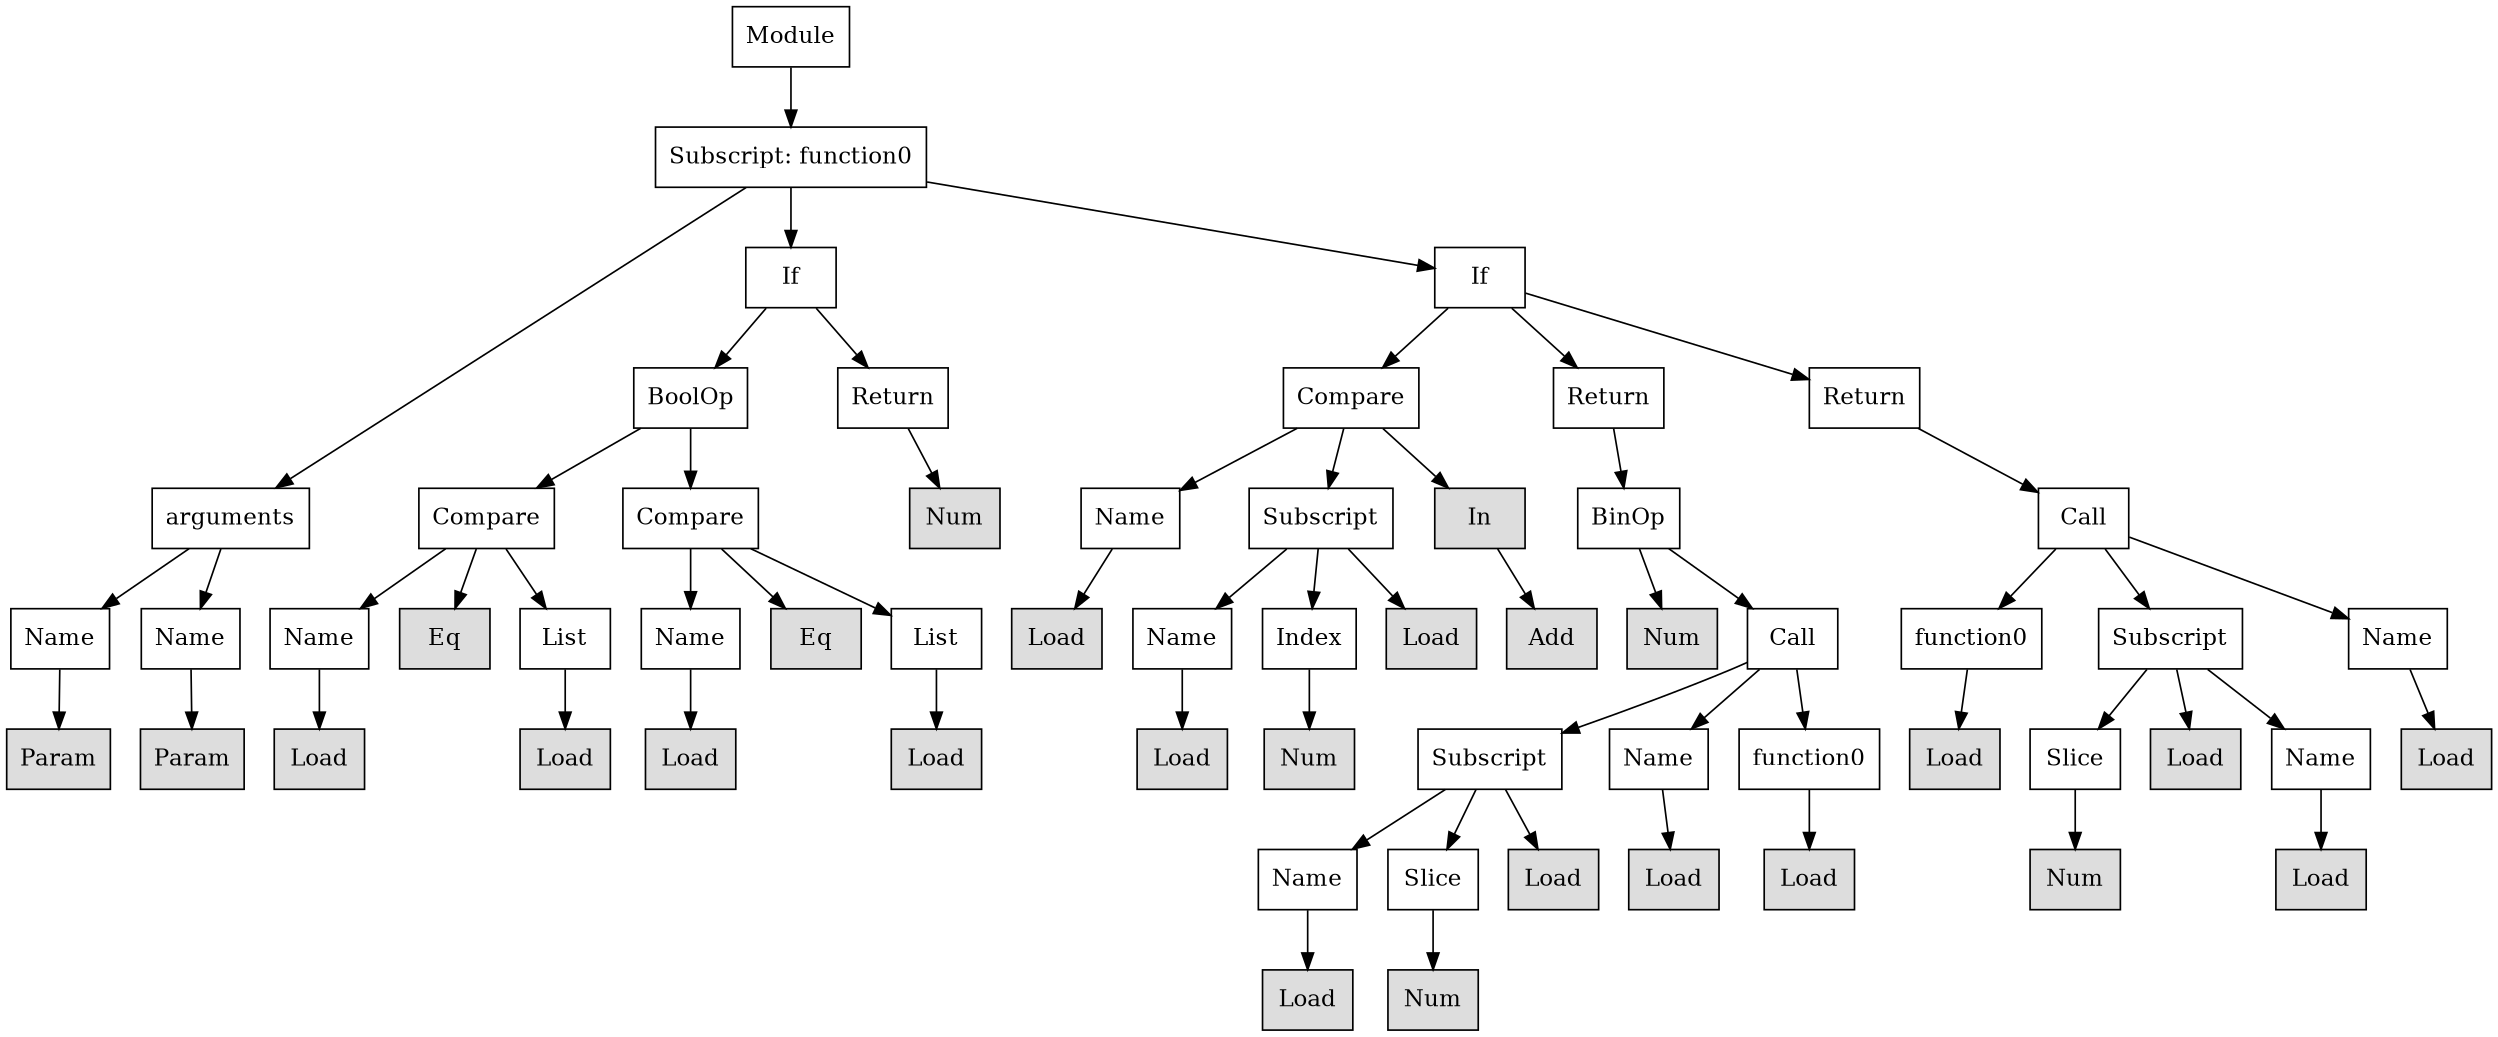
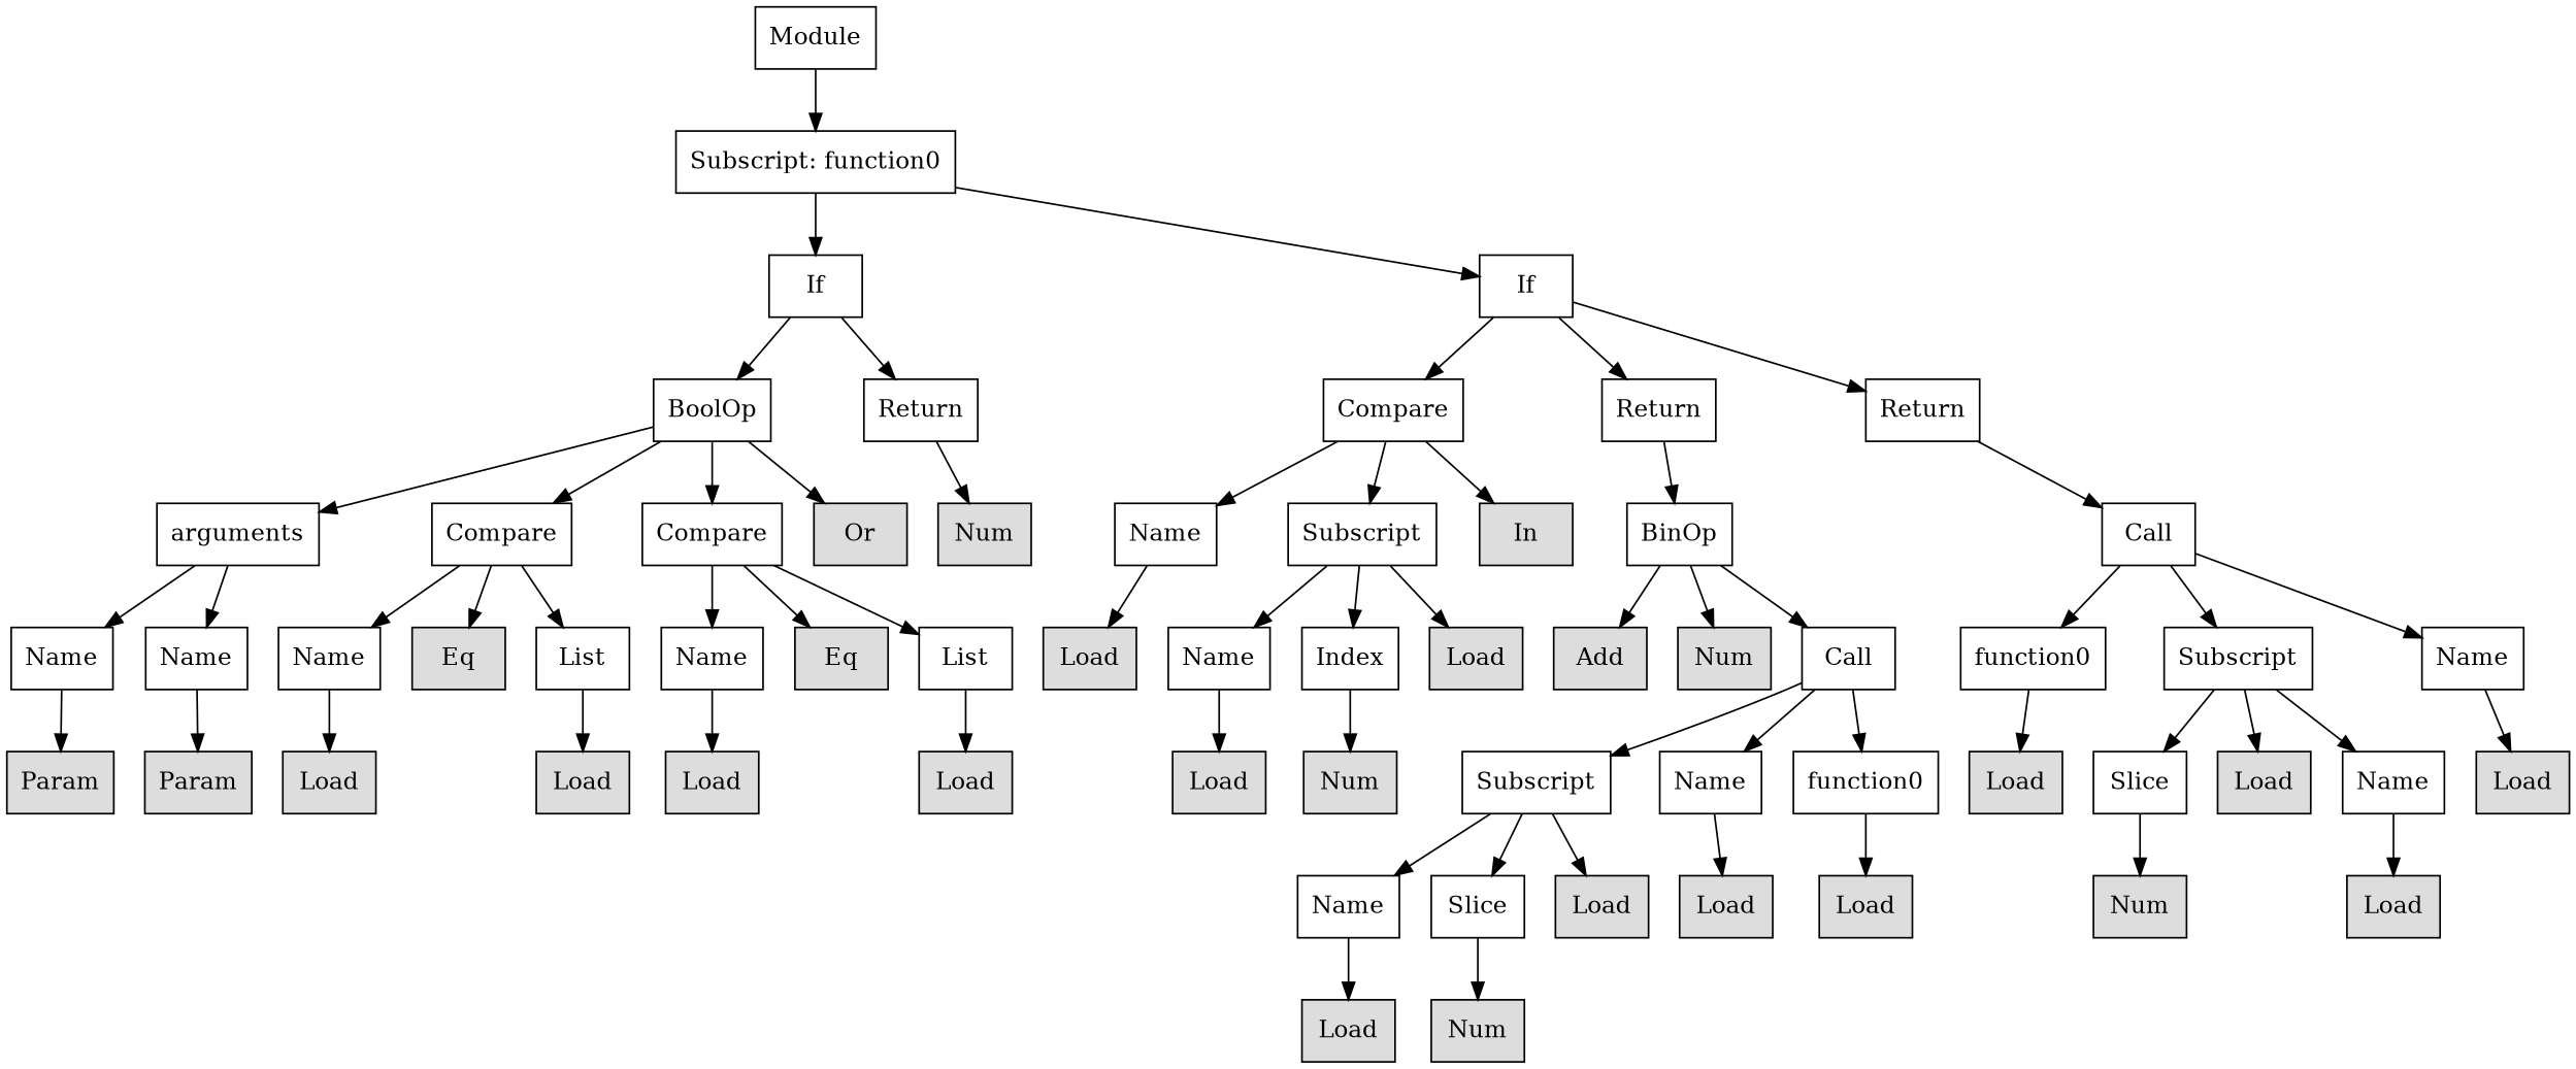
  digraph {
    node [shape=rect]
    n1 [label=Module]
    n2 [label="Subscript: function0"]
    n3 [label=arguments]
    n4 [label=If]
    n5 [label=If]
    n6 [label=Name]
    n7 [label=Name]
    n8 [label=BoolOp]
    n9 [label=Return]
    n10 [label=Compare]
    n11 [label=Return]
    n12 [label=Return]
    n13 [fillcolor="#dddddd" label=Param style=filled]
    n14 [fillcolor="#dddddd" label=Param style=filled]
+   n15 [fillcolor="#dddddd" label=Or style=filled]
    n16 [label=Compare]
    n17 [label=Compare]
    n18 [fillcolor="#dddddd" label=Num style=filled]
    n19 [label=Subscript]
    n20 [fillcolor="#dddddd" label=In style=filled]
    n21 [label=Name]
    n22 [label=BinOp]
    n23 [label=Call]
    n24 [label=Name]
    n25 [fillcolor="#dddddd" label=Eq style=filled]
    n26 [label=List]
    n27 [label=Name]
    n28 [fillcolor="#dddddd" label=Eq style=filled]
    n29 [label=List]
    n30 [label=Name]
    n31 [label=Index]
    n32 [fillcolor="#dddddd" label=Load style=filled]
    n33 [fillcolor="#dddddd" label=Load style=filled]
    n34 [fillcolor="#dddddd" label=Num style=filled]
    n35 [fillcolor="#dddddd" label=Add style=filled]
    n36 [label=Call]
    n37 [label=function0]
    n38 [label=Subscript]
    n39 [label=Name]
    n40 [fillcolor="#dddddd" label=Load style=filled]
    n41 [fillcolor="#dddddd" label=Load style=filled]
    n42 [fillcolor="#dddddd" label=Load style=filled]
    n43 [fillcolor="#dddddd" label=Load style=filled]
    n44 [fillcolor="#dddddd" label=Load style=filled]
    n45 [fillcolor="#dddddd" label=Num style=filled]
    n46 [label=function0]
    n47 [label=Subscript]
    n48 [label=Name]
    n49 [fillcolor="#dddddd" label=Load style=filled]
    n50 [label=Name]
    n51 [label=Slice]
    n52 [fillcolor="#dddddd" label=Load style=filled]
    n53 [fillcolor="#dddddd" label=Load style=filled]
    n54 [fillcolor="#dddddd" label=Load style=filled]
    n55 [label=Name]
    n56 [label=Slice]
    n57 [fillcolor="#dddddd" label=Load style=filled]
    n58 [fillcolor="#dddddd" label=Load style=filled]
    n59 [fillcolor="#dddddd" label=Load style=filled]
    n60 [fillcolor="#dddddd" label=Num style=filled]
    n61 [fillcolor="#dddddd" label=Load style=filled]
    n62 [fillcolor="#dddddd" label=Num style=filled]
    n1 -> n2
-   n2 -> n3
+   n8 -> n3
    n2 -> n4
    n2 -> n5
    n3 -> n6
    n3 -> n7
    n4 -> n8
    n4 -> n9
    n5 -> n10
    n5 -> n11
    n5 -> n12
    n6 -> n13
    n7 -> n14
+   n8 -> n15
    n8 -> n16
    n8 -> n17
    n9 -> n18
    n10 -> n19
    n10 -> n20
    n10 -> n21
    n11 -> n22
    n12 -> n23
    n16 -> n24
    n16 -> n25
    n16 -> n26
    n17 -> n27
    n17 -> n28
    n17 -> n29
    n19 -> n30
    n19 -> n31
    n19 -> n32
    n21 -> n33
    n22 -> n34
-   n20 -> n35
+   n22 -> n35
    n22 -> n36
    n23 -> n37
    n23 -> n38
    n23 -> n39
    n24 -> n40
    n26 -> n41
    n27 -> n42
    n29 -> n43
    n30 -> n44
    n31 -> n45
    n36 -> n46
    n36 -> n47
    n36 -> n48
    n37 -> n49
    n38 -> n50
    n38 -> n51
    n38 -> n52
    n39 -> n53
    n46 -> n54
    n47 -> n55
    n47 -> n56
    n47 -> n57
    n48 -> n58
    n50 -> n59
    n51 -> n60
    n55 -> n61
    n56 -> n62
  }
